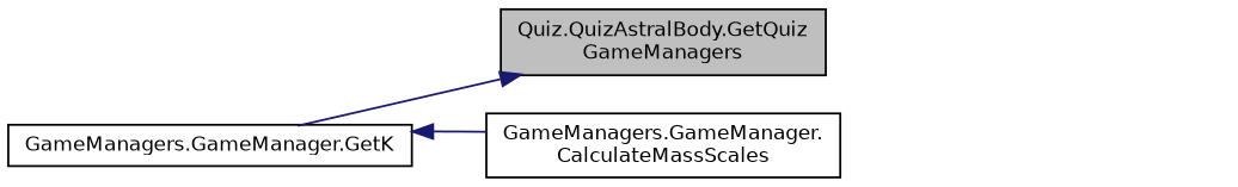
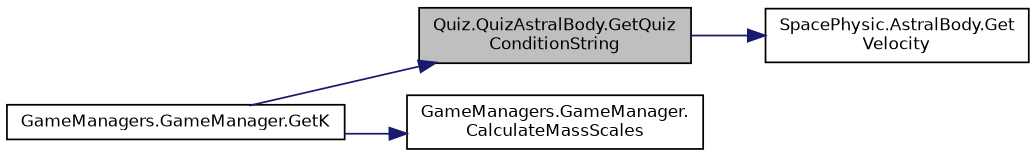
  digraph {
    rankdir=LR
    node [color=black fillcolor=white fontname=Helvetica fontsize=10 shape=record style=filled]
    edge [color=midnightblue fontname=Helvetica fontsize=10 labelfontname=Helvetica labelfontsize=10 style=solid]
-   n1 [fillcolor=grey75 fontcolor=black height=0.2 label="Quiz.QuizAstralBody.GetQuiz\lGameManagers" width=0.4]
+   n1 [fillcolor=grey75 fontcolor=black height=0.2 label="Quiz.QuizAstralBody.GetQuiz\lConditionString" width=0.4]
+   n2 [height=0.2 label="SpacePhysic.AstralBody.Get\lVelocity" width=0.4]
    n3 [height=0.2 label="GameManagers.GameManager.GetK" width=0.4]
    n4 [height=0.2 label="GameManagers.GameManager.\lCalculateMassScales" width=0.4]
+   n1 -> n2
    n3 -> n1
-   n4 -> n3
+   n3 -> n4
  }
